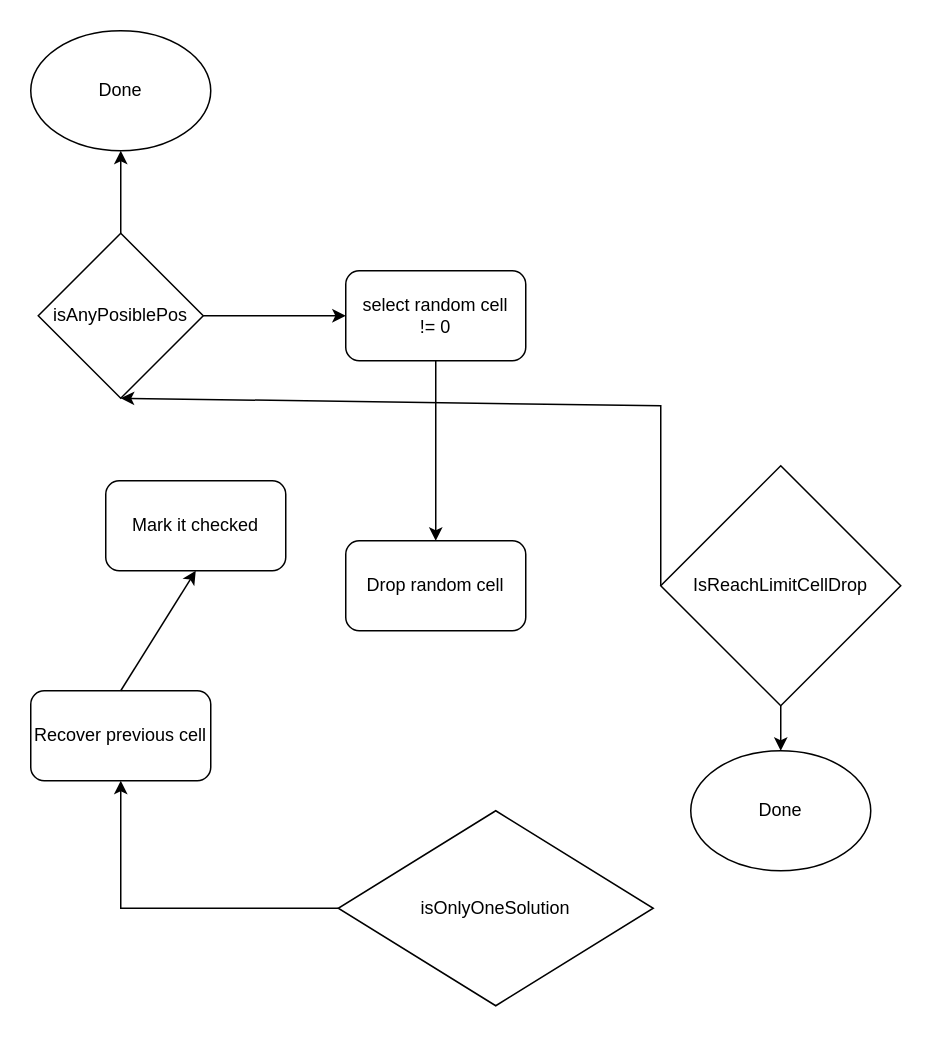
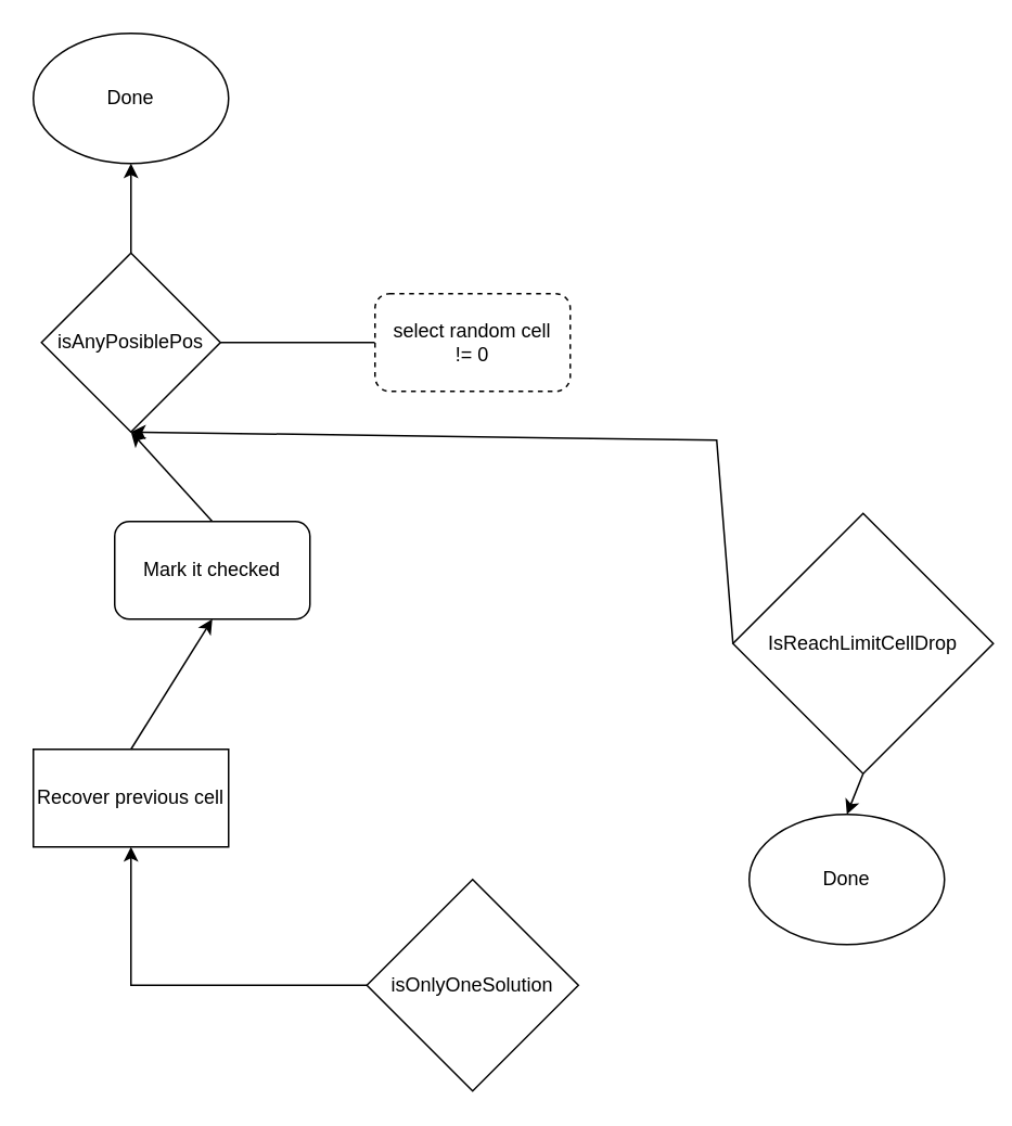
  <mxCell id="0" />
  <mxCell id="1" parent="0" />
- <mxCell id="2" value="Drop random cell" style="rounded=1;whiteSpace=wrap;html=1;" vertex="1" parent="1"><mxGeometry x="230" y="360" width="120" height="60" as="geometry" /></mxCell>
- <mxCell id="3" value="isOnlyOneSolution" style="rhombus;whiteSpace=wrap;html=1;" vertex="1" parent="1"><mxGeometry x="225" y="540" width="210" height="130" as="geometry" /></mxCell>
- <mxCell id="4" value="IsReachLimitCellDrop" style="rhombus;whiteSpace=wrap;html=1;" vertex="1" parent="1"><mxGeometry x="440" y="310" width="160" height="160" as="geometry" /></mxCell>
+ <mxCell id="3" value="isOnlyOneSolution" style="rhombus;whiteSpace=wrap;html=1;" vertex="1" parent="1"><mxGeometry x="225" y="540" width="130" height="130" as="geometry" /></mxCell>
+ <mxCell id="4" value="IsReachLimitCellDrop" style="rhombus;whiteSpace=wrap;html=1;" vertex="1" parent="1"><mxGeometry x="450" y="315" width="160" height="160" as="geometry" /></mxCell>
  <mxCell id="5" value="" style="endArrow=classic;html=1;rounded=0;exitX=0.5;exitY=1;exitDx=0;exitDy=0;entryX=0.5;entryY=0;entryDx=0;entryDy=0;" edge="1" parent="1" source="4" target="7"><mxGeometry width="50" height="50" relative="1" as="geometry"><mxPoint x="380" y="530" as="sourcePoint" /><mxPoint x="530" y="470" as="targetPoint" /></mxGeometry></mxCell>
  <mxCell id="6" value="" style="endArrow=classic;html=1;rounded=0;exitX=0;exitY=0.5;exitDx=0;exitDy=0;entryX=0.5;entryY=1;entryDx=0;entryDy=0;" edge="1" parent="1" source="4" target="14"><mxGeometry width="50" height="50" relative="1" as="geometry"><mxPoint x="380" y="530" as="sourcePoint" /><mxPoint x="400" y="260" as="targetPoint" /><Array as="points"><mxPoint x="440" y="270" /></Array></mxGeometry></mxCell>
  <mxCell id="7" value="Done" style="ellipse;whiteSpace=wrap;html=1;" vertex="1" parent="1"><mxGeometry x="460" y="500" width="120" height="80" as="geometry" /></mxCell>
  <mxCell id="8" value="" style="endArrow=classic;html=1;rounded=0;exitX=0;exitY=0.5;exitDx=0;exitDy=0;entryX=0.5;entryY=1;entryDx=0;entryDy=0;" edge="1" parent="1" source="3" target="9"><mxGeometry width="50" height="50" relative="1" as="geometry"><mxPoint x="380" y="530" as="sourcePoint" /><mxPoint x="70" y="600" as="targetPoint" /><Array as="points"><mxPoint x="80" y="605" /></Array></mxGeometry></mxCell>
- <mxCell id="9" value="Recover previous cell" style="rounded=1;whiteSpace=wrap;html=1;" vertex="1" parent="1"><mxGeometry x="20" y="460" width="120" height="60" as="geometry" /></mxCell>
- <mxCell id="10" value="" style="endArrow=classic;html=1;rounded=0;exitX=1;exitY=0.5;exitDx=0;exitDy=0;entryX=0;entryY=0.5;entryDx=0;entryDy=0;" edge="1" parent="1" source="14" target="12"><mxGeometry width="50" height="50" relative="1" as="geometry"><mxPoint x="380" y="600" as="sourcePoint" /><mxPoint x="90" y="330" as="targetPoint" /><Array as="points" /></mxGeometry></mxCell>
- <mxCell id="11" value="" style="endArrow=classic;html=1;rounded=0;exitX=0.5;exitY=1;exitDx=0;exitDy=0;entryX=0.5;entryY=0;entryDx=0;entryDy=0;" edge="1" parent="1" source="12" target="2"><mxGeometry width="50" height="50" relative="1" as="geometry"><mxPoint x="380" y="230" as="sourcePoint" /><mxPoint x="430" y="180" as="targetPoint" /></mxGeometry></mxCell>
- <mxCell id="12" value="select random cell&lt;div&gt;!= 0&lt;/div&gt;" style="rounded=1;whiteSpace=wrap;html=1;" vertex="1" parent="1"><mxGeometry x="230" y="180" width="120" height="60" as="geometry" /></mxCell>
+ <mxCell id="9" value="Recover previous cell" style="whiteSpace=wrap;html=1;rounded=0;" vertex="1" parent="1"><mxGeometry x="20" y="460" width="120" height="60" as="geometry" /></mxCell>
+ <mxCell id="10" value="" style="endArrow=none;html=1;rounded=0;exitX=1;exitY=0.5;exitDx=0;exitDy=0;entryX=0;entryY=0.5;entryDx=0;entryDy=0;" edge="1" parent="1" source="14" target="12"><mxGeometry width="50" height="50" relative="1" as="geometry"><mxPoint x="380" y="600" as="sourcePoint" /><mxPoint x="90" y="330" as="targetPoint" /><Array as="points" /></mxGeometry></mxCell>
+ <mxCell id="12" value="select random cell&lt;div&gt;!= 0&lt;/div&gt;" style="rounded=1;whiteSpace=wrap;html=1;dashed=1;" vertex="1" parent="1"><mxGeometry x="230" y="180" width="120" height="60" as="geometry" /></mxCell>
+ <mxCell id="13" value="" style="endArrow=classic;html=1;rounded=0;exitX=0.5;exitY=0;exitDx=0;exitDy=0;entryX=0.5;entryY=1;entryDx=0;entryDy=0;" edge="1" parent="1" source="16" target="14"><mxGeometry width="50" height="50" relative="1" as="geometry"><mxPoint x="80" y="460" as="sourcePoint" /><mxPoint x="230" y="140" as="targetPoint" /><Array as="points" /></mxGeometry></mxCell>
  <mxCell id="14" value="isAnyPosiblePos" style="rhombus;whiteSpace=wrap;html=1;" vertex="1" parent="1"><mxGeometry x="25" y="155" width="110" height="110" as="geometry" /></mxCell>
  <mxCell id="15" value="" style="endArrow=classic;html=1;rounded=0;exitX=0.5;exitY=0;exitDx=0;exitDy=0;entryX=0.5;entryY=1;entryDx=0;entryDy=0;" edge="1" parent="1" source="9" target="16"><mxGeometry width="50" height="50" relative="1" as="geometry"><mxPoint x="80" y="460" as="sourcePoint" /><mxPoint x="80" y="180" as="targetPoint" /><Array as="points" /></mxGeometry></mxCell>
  <mxCell id="16" value="Mark it checked" style="rounded=1;whiteSpace=wrap;html=1;" vertex="1" parent="1"><mxGeometry x="70" y="320" width="120" height="60" as="geometry" /></mxCell>
  <mxCell id="17" value="" style="endArrow=classic;html=1;rounded=0;exitX=0.5;exitY=0;exitDx=0;exitDy=0;entryX=0.5;entryY=1;entryDx=0;entryDy=0;" edge="1" parent="1" source="14" target="18"><mxGeometry width="50" height="50" relative="1" as="geometry"><mxPoint x="380" y="300" as="sourcePoint" /><mxPoint x="80" y="100" as="targetPoint" /></mxGeometry></mxCell>
  <mxCell id="18" value="Done" style="ellipse;whiteSpace=wrap;html=1;" vertex="1" parent="1"><mxGeometry x="20" y="20" width="120" height="80" as="geometry" /></mxCell>
